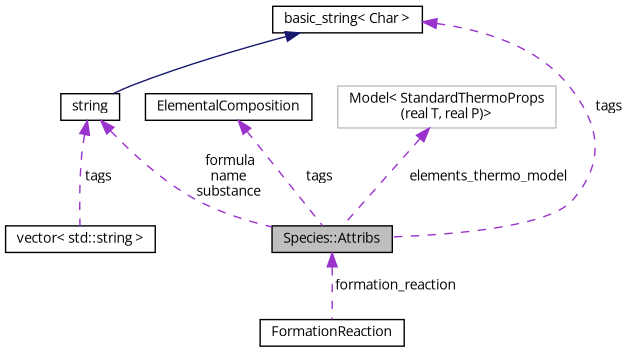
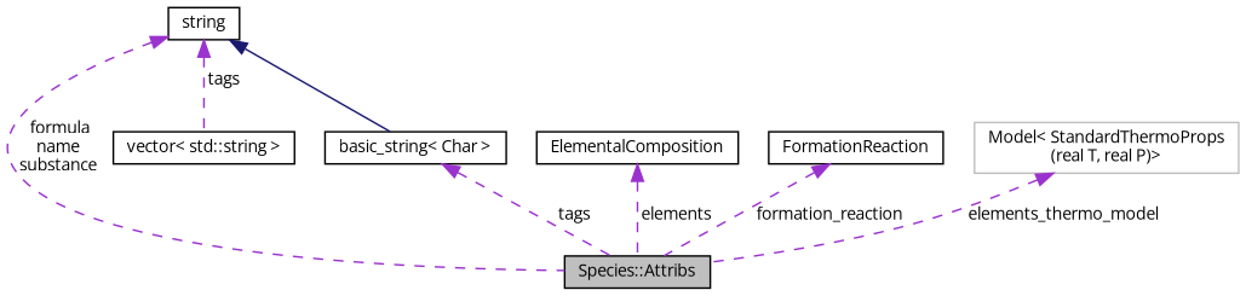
  digraph {
    fontname="Open Sans"
    rankdir=TB
    node [color=black fontname="Open Sans" fontsize=10 shape=record]
    edge [color=darkorchid3 dir=back fontname="Open Sans" fontsize=10 labelfontname=Helvetica labelfontsize=10 style=dashed]
    n1 [fillcolor=grey75 fontcolor=black height=0.2 label="Species::Attribs" style=filled width=0.4]
    n2 [height=0.2 label=string width=0.4]
    n3 [height=0.2 label="vector\< std::string \>" width=0.4]
    n4 [height=0.2 label="basic_string\< Char \>" width=0.4]
    n5 [height=0.2 label=ElementalComposition width=0.4]
    n6 [height=0.2 label=FormationReaction width=0.4]
    n7 [color=grey75 height=0.2 label="Model\< StandardThermoProps\l(real T, real P)\>" width=0.4]
    n2 -> n1 [label=" formula\nname\nsubstance"]
    n2 -> n3 [label=" tags"]
    n4 -> n1 [label=" tags"]
-   n4 -> n2 [color=midnightblue style=solid]
-   n5 -> n1 [label=" tags"]
-   n1 -> n6 [label=" formation_reaction"]
+   n2 -> n4 [color=midnightblue style=solid]
+   n5 -> n1 [label=" elements"]
+   n6 -> n1 [label=" formation_reaction"]
    n7 -> n1 [label=" elements_thermo_model"]
  }
